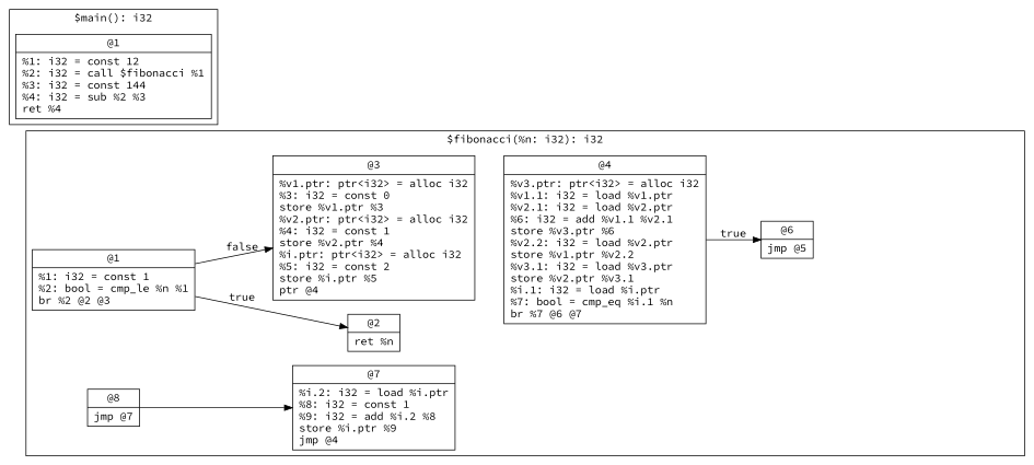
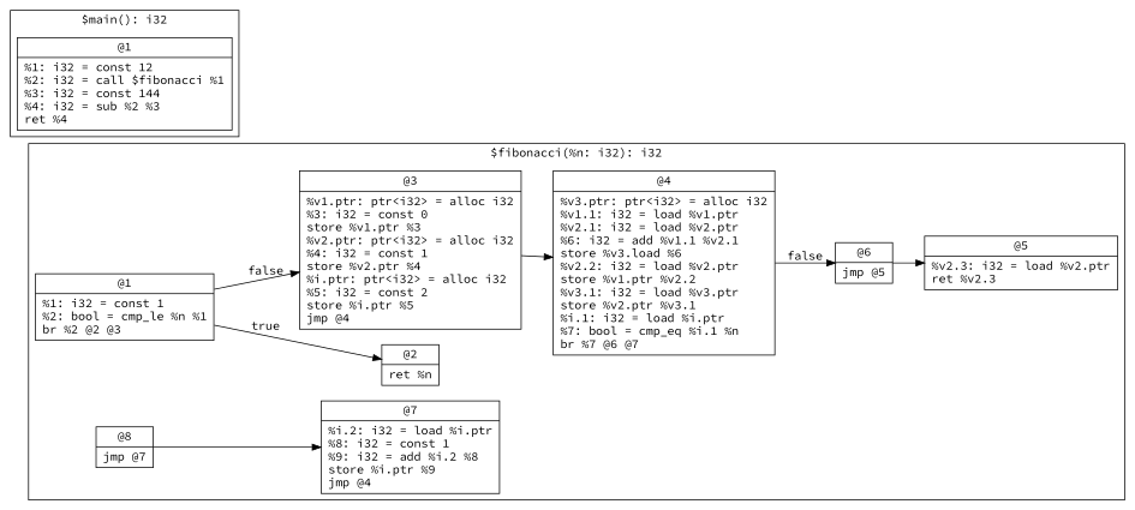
  digraph {
    fontname="Source Code Pro"
    rankdir=LR
    node [fontname="Source Code Pro" shape=record]
    edge [fontname="Source Code Pro"]
    n1 [label="@1|%1: i32 = const 1\l%2: bool = cmp_le %n %1\lbr %2 @2 @3\l"]
    n2 [label="@2|ret %n\l"]
-   n3 [label="@3|%v1.ptr: ptr&lt;i32&gt; = alloc i32\l%3: i32 = const 0\lstore %v1.ptr %3\l%v2.ptr: ptr&lt;i32&gt; = alloc i32\l%4: i32 = const 1\lstore %v2.ptr %4\l%i.ptr: ptr&lt;i32&gt; = alloc i32\l%5: i32 = const 2\lstore %i.ptr %5\lptr @4\l"]
-   n4 [label="@4|%v3.ptr: ptr&lt;i32&gt; = alloc i32\l%v1.1: i32 = load %v1.ptr\l%v2.1: i32 = load %v2.ptr\l%6: i32 = add %v1.1 %v2.1\lstore %v3.ptr %6\l%v2.2: i32 = load %v2.ptr\lstore %v1.ptr %v2.2\l%v3.1: i32 = load %v3.ptr\lstore %v2.ptr %v3.1\l%i.1: i32 = load %i.ptr\l%7: bool = cmp_eq %i.1 %n\lbr %7 @6 @7\l"]
+   n3 [label="@3|%v1.ptr: ptr&lt;i32&gt; = alloc i32\l%3: i32 = const 0\lstore %v1.ptr %3\l%v2.ptr: ptr&lt;i32&gt; = alloc i32\l%4: i32 = const 1\lstore %v2.ptr %4\l%i.ptr: ptr&lt;i32&gt; = alloc i32\l%5: i32 = const 2\lstore %i.ptr %5\ljmp @4\l"]
+   n4 [label="@4|%v3.ptr: ptr&lt;i32&gt; = alloc i32\l%v1.1: i32 = load %v1.ptr\l%v2.1: i32 = load %v2.ptr\l%6: i32 = add %v1.1 %v2.1\lstore %v3.load %6\l%v2.2: i32 = load %v2.ptr\lstore %v1.ptr %v2.2\l%v3.1: i32 = load %v3.ptr\lstore %v2.ptr %v3.1\l%i.1: i32 = load %i.ptr\l%7: bool = cmp_eq %i.1 %n\lbr %7 @6 @7\l"]
    n5 [label="@6|jmp @5\l"]
    n6 [label="@7|%i.2: i32 = load %i.ptr\l%8: i32 = const 1\l%9: i32 = add %i.2 %8\lstore %i.ptr %9\ljmp @4\l"]
+   n7 [label="@5|%v2.3: i32 = load %v2.ptr\lret %v2.3\l"]
    n8 [label="@8|jmp @7\l"]
    n9 [label="@1|%1: i32 = const 12\l%2: i32 = call $fibonacci %1\l%3: i32 = const 144\l%4: i32 = sub %2 %3\lret %4\l"]
    subgraph cluster_1 {
      label="$fibonacci(%n: i32): i32"
      n1
      n2
      n3
      n4
      n5
      n6
+     n7
      n8
    }
    subgraph cluster_2 {
      label="$main(): i32"
      n9
    }
    n1 -> n2 [label=true]
    n1 -> n3 [label=false]
-   n4 -> n5 [label=true]
+   n3 -> n4
+   n4 -> n5 [label=false]
+   n5 -> n7
    n8 -> n6
  }
